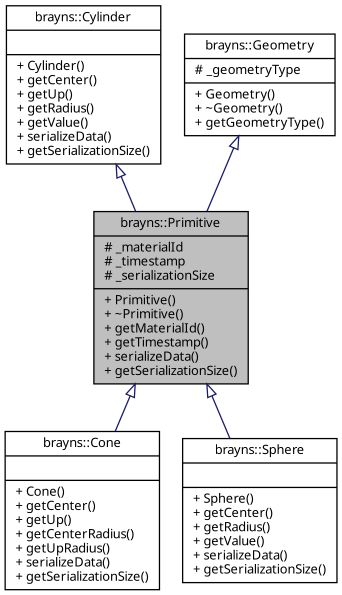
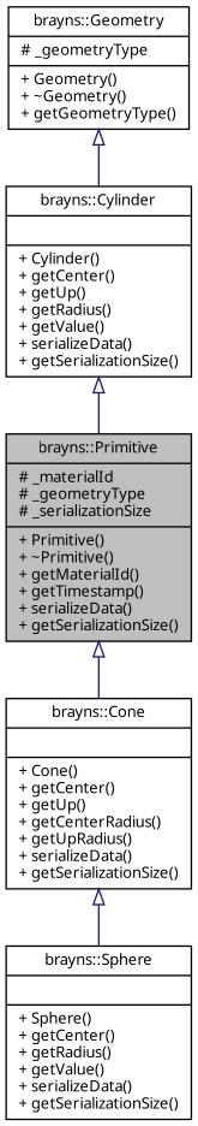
  digraph {
    node [color=black fillcolor=white fontname=Sans fontsize=10 shape=record style=filled]
    edge [arrowtail=onormal color=midnightblue dir=back fontname=Sans fontsize=10 labelfontname=Sans labelfontsize=10 style=solid]
-   n1 [fillcolor=grey75 fontcolor=black height=0.2 label="{brayns::Primitive\n|# _materialId\l# _timestamp\l# _serializationSize\l|+ Primitive()\l+ ~Primitive()\l+ getMaterialId()\l+ getTimestamp()\l+ serializeData()\l+ getSerializationSize()\l}" width=0.4]
+   n1 [fillcolor=grey75 fontcolor=black height=0.2 label="{brayns::Primitive\n|# _materialId\l# _geometryType\l# _serializationSize\l|+ Primitive()\l+ ~Primitive()\l+ getMaterialId()\l+ getTimestamp()\l+ serializeData()\l+ getSerializationSize()\l}" width=0.4]
    n2 [height=0.2 label="{brayns::Cone\n||+ Cone()\l+ getCenter()\l+ getUp()\l+ getCenterRadius()\l+ getUpRadius()\l+ serializeData()\l+ getSerializationSize()\l}" width=0.4]
    n3 [height=0.2 label="{brayns::Sphere\n||+ Sphere()\l+ getCenter()\l+ getRadius()\l+ getValue()\l+ serializeData()\l+ getSerializationSize()\l}" width=0.4]
    n4 [height=0.2 label="{brayns::Cylinder\n||+ Cylinder()\l+ getCenter()\l+ getUp()\l+ getRadius()\l+ getValue()\l+ serializeData()\l+ getSerializationSize()\l}" width=0.4]
    n5 [height=0.2 label="{brayns::Geometry\n|# _geometryType\l|+ Geometry()\l+ ~Geometry()\l+ getGeometryType()\l}" width=0.4]
    n1 -> n2
-   n1 -> n3
+   n2 -> n3
    n4 -> n1
-   n5 -> n1
+   n5 -> n4
  }
